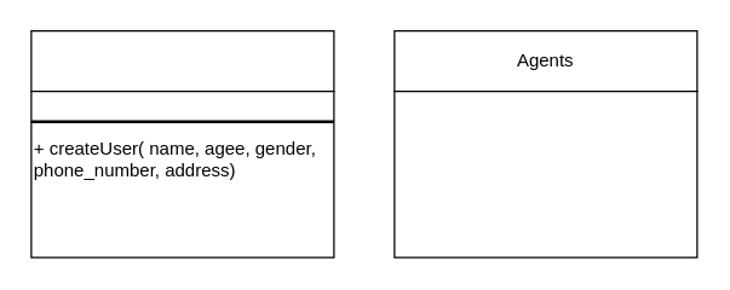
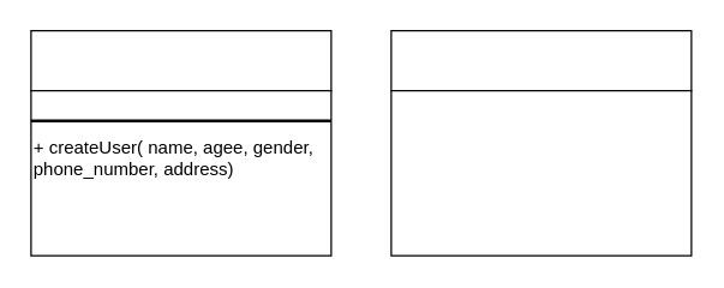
  <mxCell id="0" />
  <mxCell id="1" parent="0" />
  <mxCell id="2" value="" style="rounded=0;whiteSpace=wrap;html=1;" vertex="1" parent="1"><mxGeometry x="20" y="20" width="200" height="40" as="geometry" /></mxCell>
  <mxCell id="3" value="" style="rounded=0;whiteSpace=wrap;html=1;" vertex="1" parent="1"><mxGeometry x="20" y="60" width="200" height="110" as="geometry" /></mxCell>
  <mxCell id="4" value="+ createUser( name, agee, gender, phone_number, address)" style="text;html=1;strokeColor=none;fillColor=none;align=left;verticalAlign=middle;whiteSpace=wrap;rounded=0;" vertex="1" parent="1"><mxGeometry x="20" y="90" width="200" height="30" as="geometry" /></mxCell>
  <mxCell id="5" value="" style="endArrow=none;html=1;rounded=0;strokeWidth=2;" edge="1" parent="1"><mxGeometry width="50" height="50" relative="1" as="geometry"><mxPoint x="20" y="80" as="sourcePoint" /><mxPoint x="220" y="80" as="targetPoint" /><Array as="points" /></mxGeometry></mxCell>
  <mxCell id="6" value="" style="rounded=0;whiteSpace=wrap;html=1;" vertex="1" parent="1"><mxGeometry x="260" y="20" width="200" height="40" as="geometry" /></mxCell>
  <mxCell id="7" value="" style="rounded=0;whiteSpace=wrap;html=1;" vertex="1" parent="1"><mxGeometry x="260" y="60" width="200" height="110" as="geometry" /></mxCell>
- <mxCell id="8" value="Agents" style="text;html=1;strokeColor=none;fillColor=none;align=center;verticalAlign=middle;whiteSpace=wrap;rounded=0;" vertex="1" parent="1"><mxGeometry x="310" y="25" width="100" height="30" as="geometry" /></mxCell>
